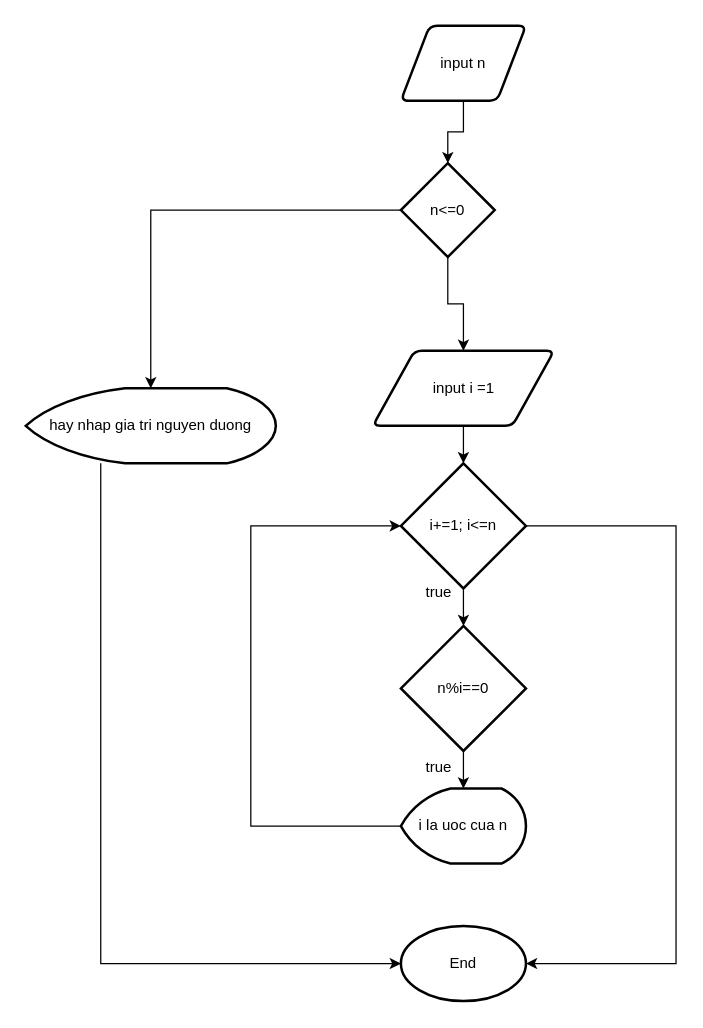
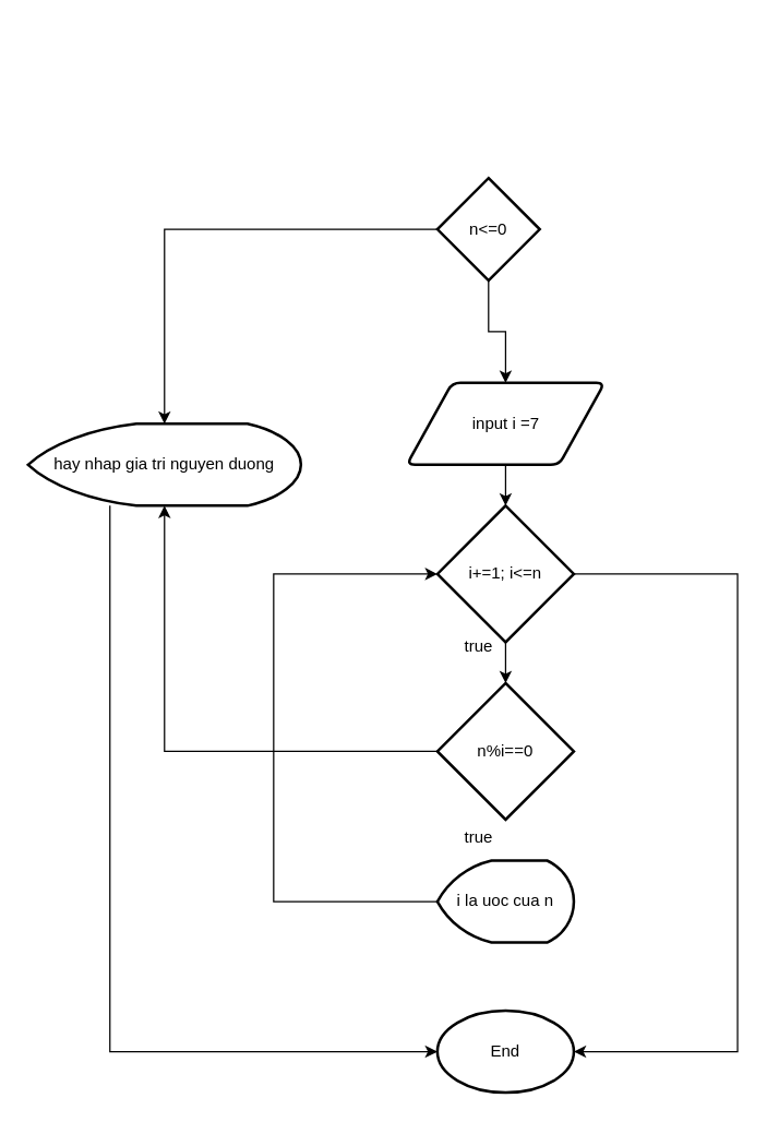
  <mxCell id="0" />
  <mxCell id="1" parent="0" />
- <mxCell id="2" value="input n" style="shape=parallelogram;html=1;strokeWidth=2;perimeter=parallelogramPerimeter;whiteSpace=wrap;rounded=1;arcSize=12;size=0.23;" vertex="1" parent="1"><mxGeometry x="320" y="20" width="100" height="60" as="geometry" /></mxCell>
  <mxCell id="3" style="edgeStyle=orthogonalEdgeStyle;rounded=0;orthogonalLoop=1;jettySize=auto;html=1;entryX=0.5;entryY=0;entryDx=0;entryDy=0;" edge="1" parent="1" source="4" target="6"><mxGeometry relative="1" as="geometry"><mxPoint x="370" y="280" as="targetPoint" /></mxGeometry></mxCell>
  <mxCell id="4" value="n&amp;lt;=0" style="strokeWidth=2;html=1;shape=mxgraph.flowchart.decision;whiteSpace=wrap;" vertex="1" parent="1"><mxGeometry x="320" y="130" width="75" height="75" as="geometry" /></mxCell>
- <mxCell id="5" style="edgeStyle=orthogonalEdgeStyle;rounded=0;orthogonalLoop=1;jettySize=auto;html=1;entryX=0.5;entryY=0;entryDx=0;entryDy=0;entryPerimeter=0;" edge="1" parent="1" source="2" target="4"><mxGeometry relative="1" as="geometry" /></mxCell>
- <mxCell id="6" value="input i =1" style="shape=parallelogram;html=1;strokeWidth=2;perimeter=parallelogramPerimeter;whiteSpace=wrap;rounded=1;arcSize=12;size=0.23;" vertex="1" parent="1"><mxGeometry x="297.5" y="280" width="145" height="60" as="geometry" /></mxCell>
+ <mxCell id="6" value="input i =7" style="shape=parallelogram;html=1;strokeWidth=2;perimeter=parallelogramPerimeter;whiteSpace=wrap;rounded=1;arcSize=12;size=0.23;" vertex="1" parent="1"><mxGeometry x="297.5" y="280" width="145" height="60" as="geometry" /></mxCell>
  <mxCell id="7" value="i+=1; i&amp;lt;=n" style="strokeWidth=2;html=1;shape=mxgraph.flowchart.decision;whiteSpace=wrap;" vertex="1" parent="1"><mxGeometry x="320" y="370" width="100" height="100" as="geometry" /></mxCell>
  <mxCell id="8" style="edgeStyle=orthogonalEdgeStyle;rounded=0;orthogonalLoop=1;jettySize=auto;html=1;entryX=0.5;entryY=0;entryDx=0;entryDy=0;entryPerimeter=0;" edge="1" parent="1" source="6" target="7"><mxGeometry relative="1" as="geometry" /></mxCell>
  <mxCell id="9" value="n%i==0" style="strokeWidth=2;html=1;shape=mxgraph.flowchart.decision;whiteSpace=wrap;" vertex="1" parent="1"><mxGeometry x="320" y="500" width="100" height="100" as="geometry" /></mxCell>
  <mxCell id="10" style="edgeStyle=orthogonalEdgeStyle;rounded=0;orthogonalLoop=1;jettySize=auto;html=1;entryX=0.5;entryY=0;entryDx=0;entryDy=0;entryPerimeter=0;" edge="1" parent="1" source="7" target="9"><mxGeometry relative="1" as="geometry" /></mxCell>
  <mxCell id="11" value="i la uoc cua n" style="strokeWidth=2;html=1;shape=mxgraph.flowchart.display;whiteSpace=wrap;" vertex="1" parent="1"><mxGeometry x="320" y="630" width="100" height="60" as="geometry" /></mxCell>
- <mxCell id="12" style="edgeStyle=orthogonalEdgeStyle;rounded=0;orthogonalLoop=1;jettySize=auto;html=1;entryX=0.5;entryY=0;entryDx=0;entryDy=0;entryPerimeter=0;" edge="1" parent="1" source="9" target="11"><mxGeometry relative="1" as="geometry" /></mxCell>
+ <mxCell id="12" style="edgeStyle=orthogonalEdgeStyle;rounded=0;orthogonalLoop=1;jettySize=auto;html=1;" edge="1" parent="1" source="9" target="18"><mxGeometry relative="1" as="geometry" /></mxCell>
  <mxCell id="13" value="true" style="text;html=1;align=center;verticalAlign=middle;resizable=0;points=[];autosize=1;strokeColor=none;fillColor=none;" vertex="1" parent="1"><mxGeometry x="330" y="598" width="40" height="30" as="geometry" /></mxCell>
  <mxCell id="14" value="true" style="text;html=1;align=center;verticalAlign=middle;resizable=0;points=[];autosize=1;strokeColor=none;fillColor=none;" vertex="1" parent="1"><mxGeometry x="330" y="458" width="40" height="30" as="geometry" /></mxCell>
  <mxCell id="15" style="edgeStyle=orthogonalEdgeStyle;rounded=0;orthogonalLoop=1;jettySize=auto;html=1;entryX=0;entryY=0.5;entryDx=0;entryDy=0;entryPerimeter=0;" edge="1" parent="1" source="11" target="7"><mxGeometry relative="1" as="geometry"><Array as="points"><mxPoint x="200" y="660" /><mxPoint x="200" y="420" /></Array></mxGeometry></mxCell>
  <mxCell id="16" value="End" style="strokeWidth=2;html=1;shape=mxgraph.flowchart.start_1;whiteSpace=wrap;" vertex="1" parent="1"><mxGeometry x="320" y="740" width="100" height="60" as="geometry" /></mxCell>
  <mxCell id="17" style="edgeStyle=orthogonalEdgeStyle;rounded=0;orthogonalLoop=1;jettySize=auto;html=1;entryX=1;entryY=0.5;entryDx=0;entryDy=0;entryPerimeter=0;" edge="1" parent="1" source="7" target="16"><mxGeometry relative="1" as="geometry"><Array as="points"><mxPoint x="540" y="420" /><mxPoint x="540" y="770" /></Array></mxGeometry></mxCell>
  <mxCell id="18" value="hay nhap gia tri nguyen duong" style="strokeWidth=2;html=1;shape=mxgraph.flowchart.display;whiteSpace=wrap;" vertex="1" parent="1"><mxGeometry x="20" y="310" width="200" height="60" as="geometry" /></mxCell>
  <mxCell id="19" style="edgeStyle=orthogonalEdgeStyle;rounded=0;orthogonalLoop=1;jettySize=auto;html=1;entryX=0.5;entryY=0;entryDx=0;entryDy=0;entryPerimeter=0;" edge="1" parent="1" source="4" target="18"><mxGeometry relative="1" as="geometry" /></mxCell>
  <mxCell id="20" style="edgeStyle=orthogonalEdgeStyle;rounded=0;orthogonalLoop=1;jettySize=auto;html=1;entryX=0;entryY=0.5;entryDx=0;entryDy=0;entryPerimeter=0;" edge="1" parent="1" source="18" target="16"><mxGeometry relative="1" as="geometry"><Array as="points"><mxPoint x="80" y="770" /></Array></mxGeometry></mxCell>
